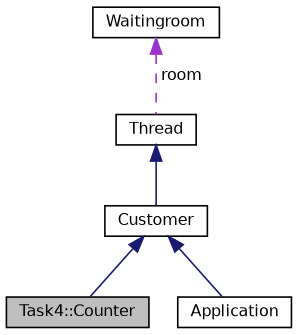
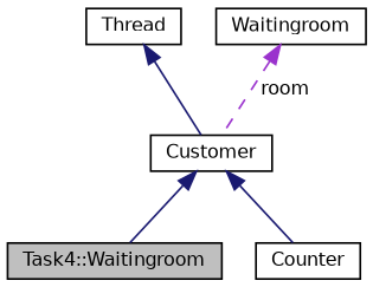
  digraph {
    node [color=black fontname=Helvetica fontsize=10 shape=record]
    edge [color=midnightblue dir=back fontname=Helvetica fontsize=10 labelfontname=Helvetica labelfontsize=10 style=solid]
-   n1 [fillcolor=grey75 fontcolor=black height=0.2 label="Task4::Counter" style=filled width=0.4]
-   n2 [height=0.2 label=Application width=0.4]
+   n1 [fillcolor=grey75 fontcolor=black height=0.2 label="Task4::Waitingroom" style=filled width=0.4]
+   n2 [height=0.2 label=Counter width=0.4]
    n3 [height=0.2 label=Customer width=0.4]
    n4 [height=0.2 label=Thread width=0.4]
    n5 [height=0.2 label=Waitingroom width=0.4]
    n3 -> n1
    n3 -> n2
    n4 -> n3
-   n5 -> n4 [color=darkorchid3 label=" room" style=dashed]
+   n5 -> n3 [color=darkorchid3 label=" room" style=dashed]
  }
